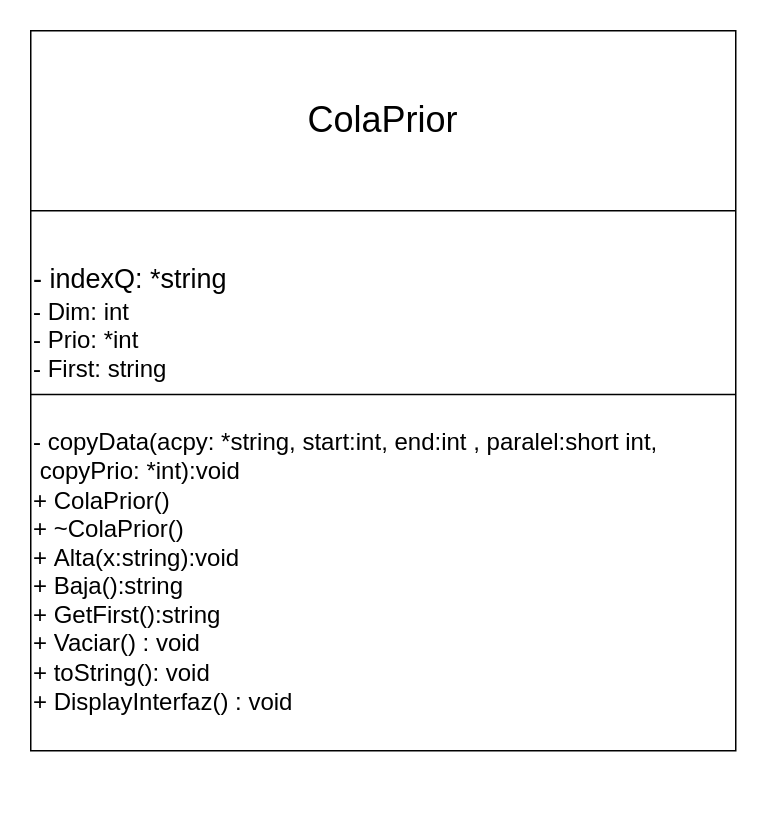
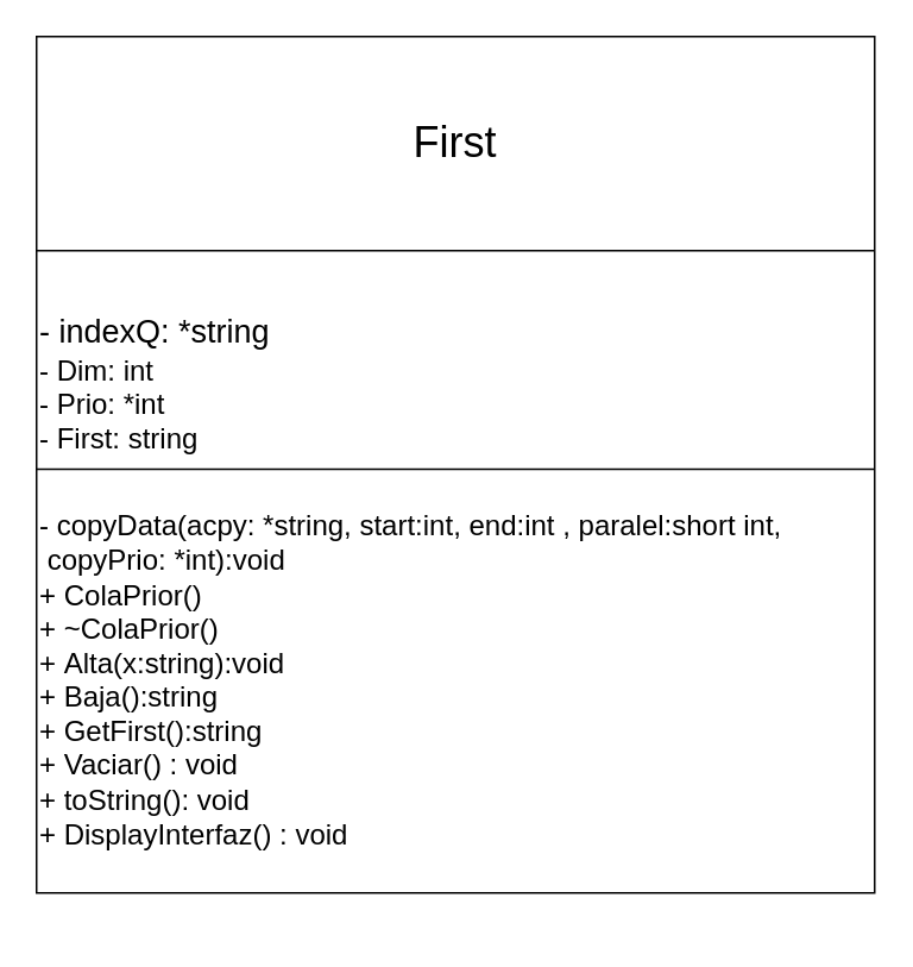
  <mxCell id="0" />
  <mxCell id="1" parent="0" />
  <mxCell id="2" value="" style="rounded=0;whiteSpace=wrap;html=1;" vertex="1" parent="1"><mxGeometry x="20" y="20" width="470" height="480" as="geometry" /></mxCell>
  <mxCell id="3" value="" style="endArrow=none;html=1;exitX=0;exitY=0.25;exitDx=0;exitDy=0;entryX=1;entryY=0.25;entryDx=0;entryDy=0;" edge="1" parent="1" source="2" target="2"><mxGeometry width="50" height="50" relative="1" as="geometry"><mxPoint x="210" y="240" as="sourcePoint" /><mxPoint x="260" y="190" as="targetPoint" /></mxGeometry></mxCell>
  <mxCell id="4" value="" style="endArrow=none;html=1;exitX=0;exitY=0.75;exitDx=0;exitDy=0;entryX=1;entryY=0.75;entryDx=0;entryDy=0;" edge="1" parent="1" source="6" target="6"><mxGeometry width="50" height="50" relative="1" as="geometry"><mxPoint x="30" y="87.5" as="sourcePoint" /><mxPoint x="300" y="87.5" as="targetPoint" /></mxGeometry></mxCell>
- <mxCell id="5" value="&lt;font style=&quot;font-size: 24px;&quot;&gt;ColaPrior&lt;/font&gt;" style="text;html=1;strokeColor=none;fillColor=none;align=center;verticalAlign=middle;whiteSpace=wrap;rounded=0;" vertex="1" parent="1"><mxGeometry x="20" y="20" width="470" height="120" as="geometry" /></mxCell>
+ <mxCell id="5" value="&lt;font style=&quot;font-size: 24px;&quot;&gt;First&lt;/font&gt;" style="text;html=1;strokeColor=none;fillColor=none;align=center;verticalAlign=middle;whiteSpace=wrap;rounded=0;" vertex="1" parent="1"><mxGeometry x="20" y="20" width="470" height="120" as="geometry" /></mxCell>
  <mxCell id="6" value="&lt;div style=&quot;&quot;&gt;&lt;span style=&quot;background-color: initial;&quot;&gt;&lt;font style=&quot;font-size: 18px;&quot;&gt;- indexQ: *string&lt;/font&gt;&lt;/span&gt;&lt;/div&gt;&lt;div style=&quot;&quot;&gt;&lt;span style=&quot;background-color: initial;&quot;&gt;&lt;font size=&quot;3&quot;&gt;- Dim: int&lt;/font&gt;&lt;/span&gt;&lt;/div&gt;&lt;div style=&quot;&quot;&gt;&lt;span style=&quot;background-color: initial;&quot;&gt;&lt;font size=&quot;3&quot;&gt;- Prio: *int&lt;/font&gt;&lt;/span&gt;&lt;/div&gt;&lt;div style=&quot;&quot;&gt;&lt;span style=&quot;background-color: initial;&quot;&gt;&lt;font size=&quot;3&quot;&gt;- First: string&lt;/font&gt;&lt;/span&gt;&lt;/div&gt;" style="text;html=1;strokeColor=none;fillColor=none;align=left;verticalAlign=middle;whiteSpace=wrap;rounded=0;" vertex="1" parent="1"><mxGeometry x="20" y="120" width="470" height="190" as="geometry" /></mxCell>
  <mxCell id="7" value="&lt;div style=&quot;&quot;&gt;&lt;font style=&quot;font-size: 16px;&quot;&gt;- copyData(acpy: *string, start:int, end:int , paralel:short int,&amp;nbsp; &amp;nbsp; &amp;nbsp; &amp;nbsp;copyPrio: *int):void&lt;/font&gt;&lt;/div&gt;&lt;div style=&quot;&quot;&gt;&lt;font size=&quot;3&quot;&gt;+&amp;nbsp;&lt;span style=&quot;background-color: initial;&quot;&gt;ColaPrior()&lt;/span&gt;&lt;/font&gt;&lt;/div&gt;&lt;div&gt;&lt;font size=&quot;3&quot;&gt;+ ~ColaPrior()&lt;/font&gt;&lt;/div&gt;&lt;div&gt;&lt;font size=&quot;3&quot;&gt;+&amp;nbsp;&lt;span style=&quot;background-color: initial;&quot;&gt;Alta(x:string):void&lt;/span&gt;&lt;/font&gt;&lt;/div&gt;&lt;div&gt;&lt;font size=&quot;3&quot;&gt;+ Baja():string&lt;span style=&quot;background-color: initial;&quot;&gt;&lt;br&gt;&lt;/span&gt;&lt;/font&gt;&lt;/div&gt;&lt;div&gt;&lt;font size=&quot;3&quot;&gt;+ GetFirst():string&lt;/font&gt;&lt;/div&gt;&lt;div&gt;&lt;div&gt;&lt;font size=&quot;3&quot;&gt;+ Vaciar() : void&lt;/font&gt;&lt;/div&gt;&lt;/div&gt;&lt;div&gt;&lt;font size=&quot;3&quot;&gt;+ toString(): void&lt;/font&gt;&lt;/div&gt;&lt;div&gt;&lt;font size=&quot;3&quot;&gt;+ DisplayInterfaz() : void&lt;/font&gt;&lt;/div&gt;&lt;div&gt;&lt;br&gt;&lt;/div&gt;&lt;div&gt;&lt;br&gt;&lt;/div&gt;" style="text;html=1;strokeColor=none;fillColor=none;align=left;verticalAlign=middle;whiteSpace=wrap;rounded=0;" vertex="1" parent="1"><mxGeometry x="20" y="270" width="470" height="250" as="geometry" /></mxCell>
